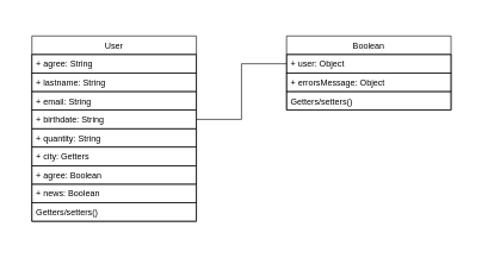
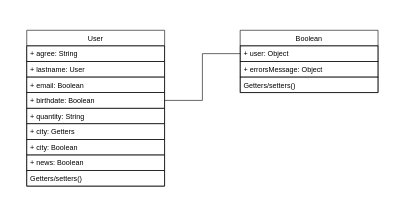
  <mxCell id="0" />
  <mxCell id="1" parent="0" />
  <mxCell id="2" value="Boolean" style="swimlane;fontStyle=0;childLayout=stackLayout;horizontal=1;startSize=26;fillColor=none;horizontalStack=0;resizeParent=1;resizeParentMax=0;resizeLast=0;collapsible=1;marginBottom=0;fontColor=#000000;strokeColor=#000000;" parent="1" vertex="1"><mxGeometry x="400" y="50" width="230" height="104" as="geometry" /></mxCell>
  <mxCell id="3" value="+ user: Object&#10;" style="text;fillColor=none;align=left;verticalAlign=top;spacingLeft=4;spacingRight=4;overflow=hidden;rotatable=0;points=[[0,0.5],[1,0.5]];portConstraint=eastwest;fontColor=#000000;strokeColor=#000000;" parent="2" vertex="1"><mxGeometry y="26" width="230" height="26" as="geometry" /></mxCell>
  <mxCell id="4" value="+ errorsMessage: Object&#10;" style="text;fillColor=none;align=left;verticalAlign=top;spacingLeft=4;spacingRight=4;overflow=hidden;rotatable=0;points=[[0,0.5],[1,0.5]];portConstraint=eastwest;fontColor=#000000;strokeColor=#000000;" parent="2" vertex="1"><mxGeometry y="52" width="230" height="26" as="geometry" /></mxCell>
  <mxCell id="5" value="Getters/setters()" style="text;fillColor=none;align=left;verticalAlign=top;spacingLeft=4;spacingRight=4;overflow=hidden;rotatable=0;points=[[0,0.5],[1,0.5]];portConstraint=eastwest;fontColor=#000000;strokeColor=#000000;" parent="2" vertex="1"><mxGeometry y="78" width="230" height="26" as="geometry" /></mxCell>
  <mxCell id="6" value="User" style="swimlane;fontStyle=0;childLayout=stackLayout;horizontal=1;startSize=26;horizontalStack=0;resizeParent=1;resizeParentMax=0;resizeLast=0;collapsible=1;marginBottom=0;swimlaneFillColor=none;fillColor=none;fontColor=#000000;strokeColor=#000000;" parent="1" vertex="1"><mxGeometry x="44" y="50" width="230" height="260" as="geometry" /></mxCell>
  <mxCell id="7" value="+ agree: String&#10;" style="text;fillColor=none;align=left;verticalAlign=top;spacingLeft=4;spacingRight=4;overflow=hidden;rotatable=0;points=[[0,0.5],[1,0.5]];portConstraint=eastwest;fontColor=#000000;strokeColor=#000000;" parent="6" vertex="1"><mxGeometry y="26" width="230" height="26" as="geometry" /></mxCell>
- <mxCell id="8" value="+ lastname: String&#10;" style="text;fillColor=none;align=left;verticalAlign=top;spacingLeft=4;spacingRight=4;overflow=hidden;rotatable=0;points=[[0,0.5],[1,0.5]];portConstraint=eastwest;fontColor=#000000;strokeColor=#000000;" parent="6" vertex="1"><mxGeometry y="52" width="230" height="26" as="geometry" /></mxCell>
- <mxCell id="9" value="+ email: String&#10;" style="text;fillColor=none;align=left;verticalAlign=top;spacingLeft=4;spacingRight=4;overflow=hidden;rotatable=0;points=[[0,0.5],[1,0.5]];portConstraint=eastwest;fontColor=#000000;strokeColor=#000000;" parent="6" vertex="1"><mxGeometry y="78" width="230" height="26" as="geometry" /></mxCell>
- <mxCell id="10" value="+ birthdate: String&#10;" style="text;fillColor=none;align=left;verticalAlign=top;spacingLeft=4;spacingRight=4;overflow=hidden;rotatable=0;points=[[0,0.5],[1,0.5]];portConstraint=eastwest;fontColor=#000000;strokeColor=#000000;" parent="6" vertex="1"><mxGeometry y="104" width="230" height="26" as="geometry" /></mxCell>
+ <mxCell id="8" value="+ lastname: User&#10;" style="text;fillColor=none;align=left;verticalAlign=top;spacingLeft=4;spacingRight=4;overflow=hidden;rotatable=0;points=[[0,0.5],[1,0.5]];portConstraint=eastwest;fontColor=#000000;strokeColor=#000000;" parent="6" vertex="1"><mxGeometry y="52" width="230" height="26" as="geometry" /></mxCell>
+ <mxCell id="9" value="+ email: Boolean&#10;" style="text;fillColor=none;align=left;verticalAlign=top;spacingLeft=4;spacingRight=4;overflow=hidden;rotatable=0;points=[[0,0.5],[1,0.5]];portConstraint=eastwest;fontColor=#000000;strokeColor=#000000;" parent="6" vertex="1"><mxGeometry y="78" width="230" height="26" as="geometry" /></mxCell>
+ <mxCell id="10" value="+ birthdate: Boolean&#10;" style="text;fillColor=none;align=left;verticalAlign=top;spacingLeft=4;spacingRight=4;overflow=hidden;rotatable=0;points=[[0,0.5],[1,0.5]];portConstraint=eastwest;fontColor=#000000;strokeColor=#000000;" parent="6" vertex="1"><mxGeometry y="104" width="230" height="26" as="geometry" /></mxCell>
  <mxCell id="11" value="+ quantity: String&#10;" style="text;fillColor=none;align=left;verticalAlign=top;spacingLeft=4;spacingRight=4;overflow=hidden;rotatable=0;points=[[0,0.5],[1,0.5]];portConstraint=eastwest;fontColor=#000000;strokeColor=#000000;" parent="6" vertex="1"><mxGeometry y="130" width="230" height="26" as="geometry" /></mxCell>
  <mxCell id="12" value="+ city: Getters&#10;" style="text;fillColor=none;align=left;verticalAlign=top;spacingLeft=4;spacingRight=4;overflow=hidden;rotatable=0;points=[[0,0.5],[1,0.5]];portConstraint=eastwest;fontColor=#000000;strokeColor=#000000;" parent="6" vertex="1"><mxGeometry y="156" width="230" height="26" as="geometry" /></mxCell>
- <mxCell id="13" value="+ agree: Boolean&#10;" style="text;fillColor=none;align=left;verticalAlign=top;spacingLeft=4;spacingRight=4;overflow=hidden;rotatable=0;points=[[0,0.5],[1,0.5]];portConstraint=eastwest;fontColor=#000000;strokeColor=#000000;" parent="6" vertex="1"><mxGeometry y="182" width="230" height="26" as="geometry" /></mxCell>
+ <mxCell id="13" value="+ city: Boolean&#10;" style="text;fillColor=none;align=left;verticalAlign=top;spacingLeft=4;spacingRight=4;overflow=hidden;rotatable=0;points=[[0,0.5],[1,0.5]];portConstraint=eastwest;fontColor=#000000;strokeColor=#000000;" parent="6" vertex="1"><mxGeometry y="182" width="230" height="26" as="geometry" /></mxCell>
  <mxCell id="14" value="+ news: Boolean&#10;" style="text;fillColor=none;align=left;verticalAlign=top;spacingLeft=4;spacingRight=4;overflow=hidden;rotatable=0;points=[[0,0.5],[1,0.5]];portConstraint=eastwest;fontColor=#000000;strokeColor=#000000;" parent="6" vertex="1"><mxGeometry y="208" width="230" height="26" as="geometry" /></mxCell>
  <mxCell id="15" value="Getters/setters()" style="text;fillColor=none;align=left;verticalAlign=top;spacingLeft=4;spacingRight=4;overflow=hidden;rotatable=0;points=[[0,0.5],[1,0.5]];portConstraint=eastwest;fontColor=#000000;strokeColor=#000000;" parent="6" vertex="1"><mxGeometry y="234" width="230" height="26" as="geometry" /></mxCell>
  <mxCell id="16" style="edgeStyle=orthogonalEdgeStyle;rounded=0;orthogonalLoop=1;jettySize=auto;html=1;exitX=1;exitY=0.5;exitDx=0;exitDy=0;entryX=0;entryY=0.5;entryDx=0;entryDy=0;fontColor=#000000;strokeColor=#000000;endArrow=none;" parent="1" source="10" target="3" edge="1"><mxGeometry relative="1" as="geometry" /></mxCell>
  <mxCell id="17" value="" style="rounded=0;whiteSpace=wrap;html=1;fillColor=none;strokeColor=none;" vertex="1" parent="1"><mxGeometry x="20" y="20" width="640" height="320" as="geometry" /></mxCell>
  <mxCell id="18" style="edgeStyle=orthogonalEdgeStyle;rounded=0;orthogonalLoop=1;jettySize=auto;html=1;exitX=0.5;exitY=1;exitDx=0;exitDy=0;" edge="1" parent="1" source="17" target="17"><mxGeometry relative="1" as="geometry" /></mxCell>
